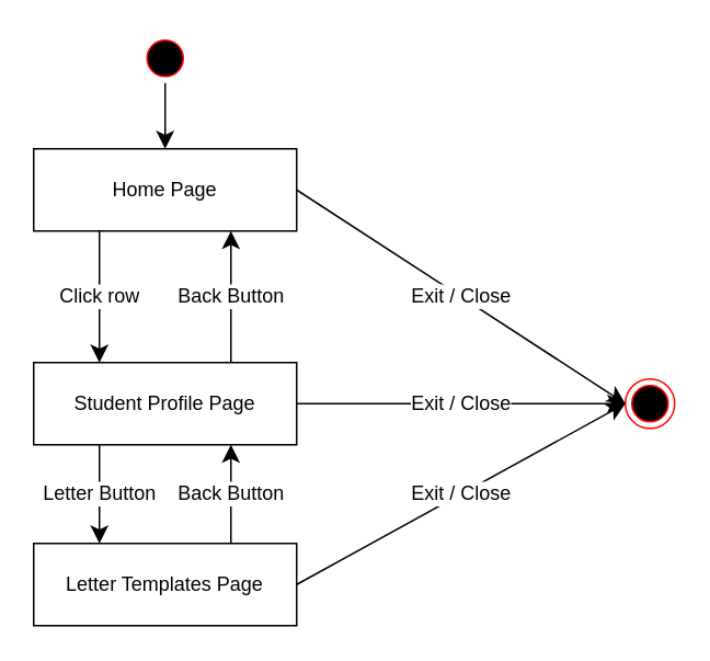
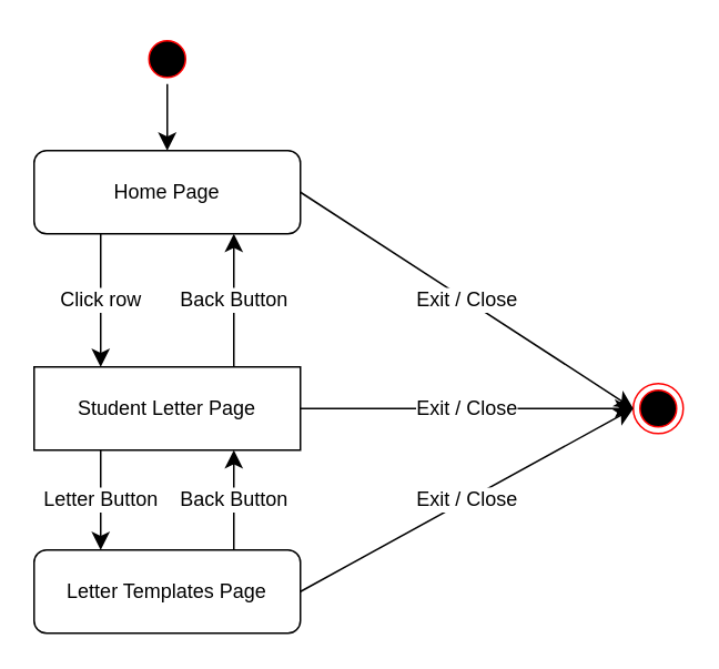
  <mxCell id="0" />
  <mxCell id="1" parent="0" />
  <mxCell id="2" style="edgeStyle=none;curved=1;rounded=0;orthogonalLoop=1;jettySize=auto;html=1;exitX=0.5;exitY=1;exitDx=0;exitDy=0;entryX=0.5;entryY=0;entryDx=0;entryDy=0;fontSize=12;startSize=8;endSize=8;" edge="1" parent="1" source="3" target="7"><mxGeometry relative="1" as="geometry" /></mxCell>
  <mxCell id="3" value="" style="ellipse;html=1;shape=startState;fillColor=#000000;strokeColor=#ff0000;" vertex="1" parent="1"><mxGeometry x="85" y="20" width="30" height="30" as="geometry" /></mxCell>
  <mxCell id="4" value="" style="ellipse;html=1;shape=endState;fillColor=#000000;strokeColor=#ff0000;" vertex="1" parent="1"><mxGeometry x="380" y="230" width="30" height="30" as="geometry" /></mxCell>
  <mxCell id="5" value="Click row" style="edgeStyle=none;curved=1;rounded=0;orthogonalLoop=1;jettySize=auto;html=1;exitX=0.25;exitY=1;exitDx=0;exitDy=0;entryX=0.25;entryY=0;entryDx=0;entryDy=0;fontSize=12;startSize=8;endSize=8;" edge="1" parent="1" source="7" target="11"><mxGeometry relative="1" as="geometry" /></mxCell>
  <mxCell id="6" value="Exit / Close" style="edgeStyle=none;curved=1;rounded=0;orthogonalLoop=1;jettySize=auto;html=1;exitX=1;exitY=0.5;exitDx=0;exitDy=0;entryX=0;entryY=0.5;entryDx=0;entryDy=0;fontSize=12;startSize=8;endSize=8;" edge="1" parent="1" source="7" target="4"><mxGeometry relative="1" as="geometry" /></mxCell>
- <mxCell id="7" value="Home Page" style="html=1;whiteSpace=wrap;" vertex="1" parent="1"><mxGeometry x="20" y="90" width="160" height="50" as="geometry" /></mxCell>
+ <mxCell id="7" value="Home Page" style="html=1;whiteSpace=wrap;rounded=1;" vertex="1" parent="1"><mxGeometry x="20" y="90" width="160" height="50" as="geometry" /></mxCell>
  <mxCell id="8" value="Back Button" style="edgeStyle=none;curved=1;rounded=0;orthogonalLoop=1;jettySize=auto;html=1;exitX=0.75;exitY=0;exitDx=0;exitDy=0;entryX=0.75;entryY=1;entryDx=0;entryDy=0;fontSize=12;startSize=8;endSize=8;" edge="1" parent="1" source="11" target="7"><mxGeometry relative="1" as="geometry" /></mxCell>
  <mxCell id="9" value="Letter Button" style="edgeStyle=none;curved=1;rounded=0;orthogonalLoop=1;jettySize=auto;html=1;exitX=0.25;exitY=1;exitDx=0;exitDy=0;entryX=0.25;entryY=0;entryDx=0;entryDy=0;fontSize=12;startSize=8;endSize=8;" edge="1" parent="1" source="11" target="14"><mxGeometry relative="1" as="geometry" /></mxCell>
  <mxCell id="10" value="Exit / Close" style="edgeStyle=none;curved=1;rounded=0;orthogonalLoop=1;jettySize=auto;html=1;exitX=1;exitY=0.5;exitDx=0;exitDy=0;entryX=0;entryY=0.5;entryDx=0;entryDy=0;fontSize=12;startSize=8;endSize=8;" edge="1" parent="1" source="11" target="4"><mxGeometry relative="1" as="geometry" /></mxCell>
- <mxCell id="11" value="Student Profile Page" style="html=1;whiteSpace=wrap;" vertex="1" parent="1"><mxGeometry x="20" y="220" width="160" height="50" as="geometry" /></mxCell>
+ <mxCell id="11" value="Student Letter Page" style="html=1;whiteSpace=wrap;" vertex="1" parent="1"><mxGeometry x="20" y="220" width="160" height="50" as="geometry" /></mxCell>
  <mxCell id="12" value="Back Button" style="edgeStyle=none;curved=1;rounded=0;orthogonalLoop=1;jettySize=auto;html=1;exitX=0.75;exitY=0;exitDx=0;exitDy=0;entryX=0.75;entryY=1;entryDx=0;entryDy=0;fontSize=12;startSize=8;endSize=8;" edge="1" parent="1" source="14" target="11"><mxGeometry relative="1" as="geometry" /></mxCell>
  <mxCell id="13" value="Exit / Close" style="edgeStyle=none;curved=1;rounded=0;orthogonalLoop=1;jettySize=auto;html=1;exitX=1;exitY=0.5;exitDx=0;exitDy=0;entryX=0;entryY=0.5;entryDx=0;entryDy=0;fontSize=12;startSize=8;endSize=8;" edge="1" parent="1" source="14" target="4"><mxGeometry relative="1" as="geometry" /></mxCell>
- <mxCell id="14" value="Letter Templates Page" style="html=1;whiteSpace=wrap;" vertex="1" parent="1"><mxGeometry x="20" y="330" width="160" height="50" as="geometry" /></mxCell>
+ <mxCell id="14" value="Letter Templates Page" style="html=1;whiteSpace=wrap;rounded=1;" vertex="1" parent="1"><mxGeometry x="20" y="330" width="160" height="50" as="geometry" /></mxCell>
